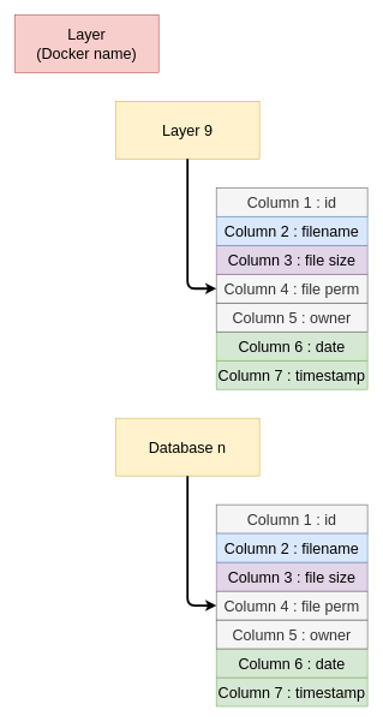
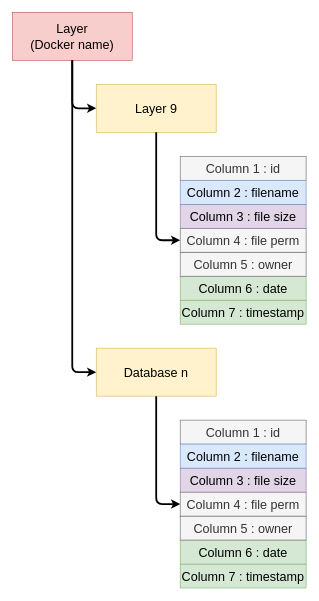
  <mxCell id="0" />
  <mxCell id="1" parent="0" />
  <mxCell id="2" value="&lt;font style=&quot;font-size: 21px&quot;&gt;Layer&lt;br&gt;(Docker name)&lt;/font&gt;" style="rounded=0;whiteSpace=wrap;html=1;fillColor=#f8cecc;strokeColor=#b85450;" vertex="1" parent="1"><mxGeometry x="20" y="20" width="200" height="80" as="geometry" /></mxCell>
  <mxCell id="3" value="&lt;span style=&quot;font-size: 21px&quot;&gt;Layer 9&lt;/span&gt;" style="rounded=0;whiteSpace=wrap;html=1;fillColor=#fff2cc;strokeColor=#d6b656;" vertex="1" parent="1"><mxGeometry x="160" y="140" width="200" height="80" as="geometry" /></mxCell>
  <mxCell id="4" value="&lt;span style=&quot;font-size: 21px&quot;&gt;Database n&lt;/span&gt;" style="rounded=0;whiteSpace=wrap;html=1;fillColor=#fff2cc;strokeColor=#d6b656;" vertex="1" parent="1"><mxGeometry x="160" y="580" width="200" height="80" as="geometry" /></mxCell>
  <mxCell id="5" value="&lt;font style=&quot;font-size: 21px&quot;&gt;Column 1 : id&lt;/font&gt;" style="rounded=0;whiteSpace=wrap;html=1;fillColor=#f5f5f5;strokeColor=#666666;fontColor=#333333;" vertex="1" parent="1"><mxGeometry x="300" y="260" width="210" height="40" as="geometry" /></mxCell>
  <mxCell id="6" value="&lt;font style=&quot;font-size: 21px&quot;&gt;Column 7 : timestamp&lt;/font&gt;" style="rounded=0;whiteSpace=wrap;html=1;fillColor=#d5e8d4;strokeColor=#82b366;" vertex="1" parent="1"><mxGeometry x="300" y="500" width="210" height="40" as="geometry" /></mxCell>
  <mxCell id="7" value="&lt;font style=&quot;font-size: 21px&quot;&gt;Column 6 : date&lt;/font&gt;" style="rounded=0;whiteSpace=wrap;html=1;fillColor=#d5e8d4;strokeColor=#82b366;" vertex="1" parent="1"><mxGeometry x="300" y="460" width="210" height="40" as="geometry" /></mxCell>
  <mxCell id="8" value="&lt;font style=&quot;font-size: 21px&quot;&gt;Column 5 : owner&lt;/font&gt;" style="rounded=0;whiteSpace=wrap;html=1;fillColor=#f5f5f5;strokeColor=#666666;fontColor=#333333;" vertex="1" parent="1"><mxGeometry x="300" y="420" width="210" height="40" as="geometry" /></mxCell>
  <mxCell id="9" value="&lt;font style=&quot;font-size: 21px&quot;&gt;Column 4 : file perm&lt;/font&gt;" style="rounded=0;whiteSpace=wrap;html=1;fillColor=#f5f5f5;strokeColor=#666666;fontColor=#333333;" vertex="1" parent="1"><mxGeometry x="300" y="380" width="210" height="40" as="geometry" /></mxCell>
  <mxCell id="10" value="&lt;font style=&quot;font-size: 21px&quot;&gt;Column 3 : file size&lt;/font&gt;" style="rounded=0;whiteSpace=wrap;html=1;fillColor=#e1d5e7;strokeColor=#9673a6;" vertex="1" parent="1"><mxGeometry x="300" y="340" width="210" height="40" as="geometry" /></mxCell>
  <mxCell id="11" value="&lt;font style=&quot;font-size: 21px&quot;&gt;Column 2 : filename&lt;/font&gt;" style="rounded=0;whiteSpace=wrap;html=1;fillColor=#dae8fc;strokeColor=#6c8ebf;" vertex="1" parent="1"><mxGeometry x="300" y="300" width="210" height="40" as="geometry" /></mxCell>
  <mxCell id="12" value="&lt;font style=&quot;font-size: 21px&quot;&gt;Column 1 : id&lt;/font&gt;" style="rounded=0;whiteSpace=wrap;html=1;fillColor=#f5f5f5;strokeColor=#666666;fontColor=#333333;" vertex="1" parent="1"><mxGeometry x="300" y="700" width="210" height="40" as="geometry" /></mxCell>
  <mxCell id="13" value="&lt;font style=&quot;font-size: 21px&quot;&gt;Column 7 : timestamp&lt;/font&gt;" style="rounded=0;whiteSpace=wrap;html=1;fillColor=#d5e8d4;strokeColor=#82b366;" vertex="1" parent="1"><mxGeometry x="300" y="940" width="210" height="40" as="geometry" /></mxCell>
  <mxCell id="14" value="&lt;font style=&quot;font-size: 21px&quot;&gt;Column 6 : date&lt;/font&gt;" style="rounded=0;whiteSpace=wrap;html=1;fillColor=#d5e8d4;strokeColor=#82b366;" vertex="1" parent="1"><mxGeometry x="300" y="900" width="210" height="40" as="geometry" /></mxCell>
  <mxCell id="15" value="&lt;font style=&quot;font-size: 21px&quot;&gt;Column 5 : owner&lt;/font&gt;" style="rounded=0;whiteSpace=wrap;html=1;fillColor=#f5f5f5;strokeColor=#666666;fontColor=#333333;" vertex="1" parent="1"><mxGeometry x="300" y="860" width="210" height="40" as="geometry" /></mxCell>
  <mxCell id="16" value="&lt;font style=&quot;font-size: 21px&quot;&gt;Column 4 : file perm&lt;/font&gt;" style="rounded=0;whiteSpace=wrap;html=1;fillColor=#f5f5f5;strokeColor=#666666;fontColor=#333333;" vertex="1" parent="1"><mxGeometry x="300" y="820" width="210" height="40" as="geometry" /></mxCell>
  <mxCell id="17" value="&lt;font style=&quot;font-size: 21px&quot;&gt;Column 3 : file size&lt;/font&gt;" style="rounded=0;whiteSpace=wrap;html=1;fillColor=#e1d5e7;strokeColor=#9673a6;" vertex="1" parent="1"><mxGeometry x="300" y="780" width="210" height="40" as="geometry" /></mxCell>
  <mxCell id="18" value="&lt;font style=&quot;font-size: 21px&quot;&gt;Column 2 : filename&lt;/font&gt;" style="rounded=0;whiteSpace=wrap;html=1;fillColor=#dae8fc;strokeColor=#6c8ebf;" vertex="1" parent="1"><mxGeometry x="300" y="740" width="210" height="40" as="geometry" /></mxCell>
+ <mxCell id="19" value="" style="endArrow=classic;html=1;exitX=0.5;exitY=1;exitDx=0;exitDy=0;entryX=0;entryY=0.5;entryDx=0;entryDy=0;strokeWidth=3;" edge="1" parent="1" source="2" target="3"><mxGeometry width="50" height="50" relative="1" as="geometry"><mxPoint x="600" y="630" as="sourcePoint" /><mxPoint x="650" y="580" as="targetPoint" /><Array as="points"><mxPoint x="120" y="180" /></Array></mxGeometry></mxCell>
  <mxCell id="20" value="" style="endArrow=classic;html=1;strokeWidth=3;exitX=0.5;exitY=1;exitDx=0;exitDy=0;entryX=0;entryY=0.5;entryDx=0;entryDy=0;" edge="1" parent="1" source="3" target="9"><mxGeometry width="50" height="50" relative="1" as="geometry"><mxPoint x="130" y="420" as="sourcePoint" /><mxPoint x="180" y="370" as="targetPoint" /><Array as="points"><mxPoint x="260" y="400" /></Array></mxGeometry></mxCell>
+ <mxCell id="21" value="" style="endArrow=classic;html=1;strokeWidth=3;exitX=0.5;exitY=1;exitDx=0;exitDy=0;entryX=0;entryY=0.5;entryDx=0;entryDy=0;" edge="1" parent="1" source="2" target="4"><mxGeometry width="50" height="50" relative="1" as="geometry"><mxPoint x="600" y="550" as="sourcePoint" /><mxPoint x="650" y="500" as="targetPoint" /><Array as="points"><mxPoint x="120" y="620" /></Array></mxGeometry></mxCell>
  <mxCell id="22" value="" style="endArrow=classic;html=1;strokeWidth=3;exitX=0.5;exitY=1;exitDx=0;exitDy=0;entryX=0;entryY=0.5;entryDx=0;entryDy=0;" edge="1" parent="1"><mxGeometry width="50" height="50" relative="1" as="geometry"><mxPoint x="260" y="660" as="sourcePoint" /><mxPoint x="300" y="840" as="targetPoint" /><Array as="points"><mxPoint x="260" y="840" /></Array></mxGeometry></mxCell>
